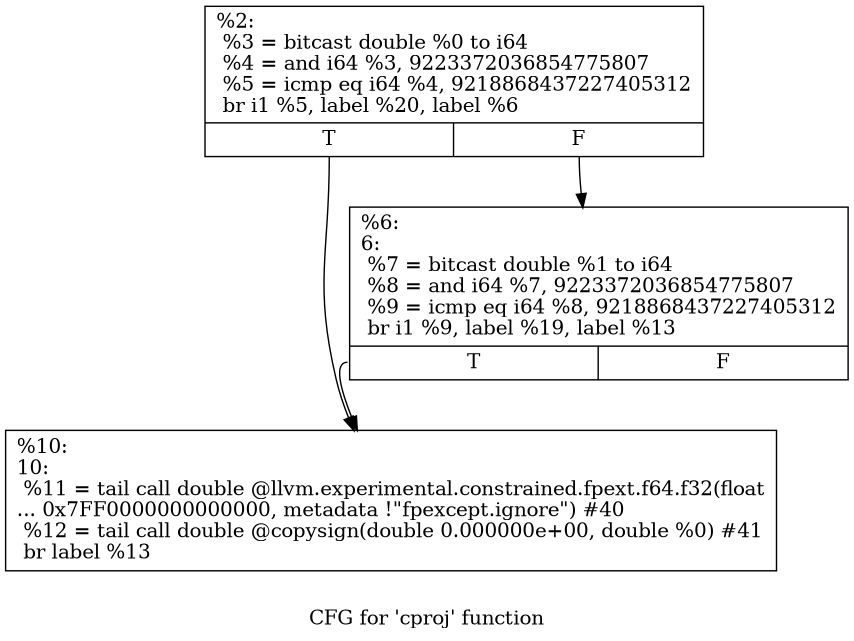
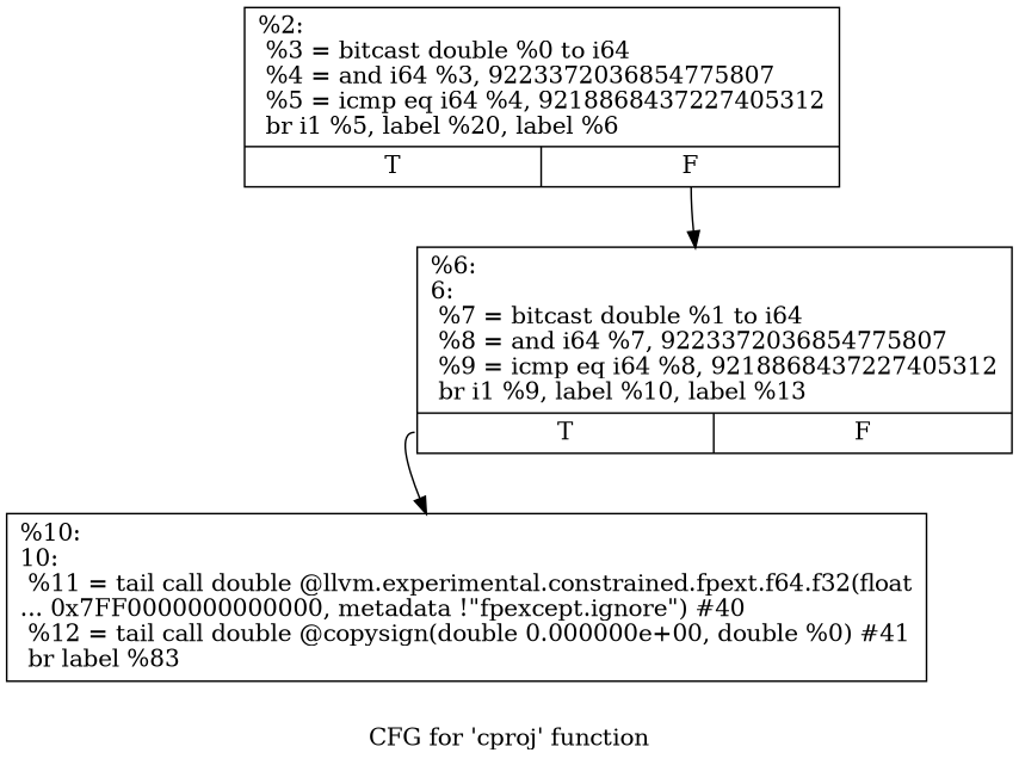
  digraph {
    label="CFG for 'cproj' function"
    node [shape=record]
    edge [tailport=s0]
    n1 [label="{%2:\l  %3 = bitcast double %0 to i64\l  %4 = and i64 %3, 9223372036854775807\l  %5 = icmp eq i64 %4, 9218868437227405312\l  br i1 %5, label %20, label %6\l|{<s0>T|<s1>F}}"]
-   n2 [label="{%10:\l10:                                               \l  %11 = tail call double @llvm.experimental.constrained.fpext.f64.f32(float\l... 0x7FF0000000000000, metadata !\"fpexcept.ignore\") #40\l  %12 = tail call double @copysign(double 0.000000e+00, double %0) #41\l  br label %13\l}"]
-   n3 [label="{%6:\l6:                                                \l  %7 = bitcast double %1 to i64\l  %8 = and i64 %7, 9223372036854775807\l  %9 = icmp eq i64 %8, 9218868437227405312\l  br i1 %9, label %19, label %13\l|{<s0>T|<s1>F}}"]
-   n1 -> n2
+   n2 [label="{%10:\l10:                                               \l  %11 = tail call double @llvm.experimental.constrained.fpext.f64.f32(float\l... 0x7FF0000000000000, metadata !\"fpexcept.ignore\") #40\l  %12 = tail call double @copysign(double 0.000000e+00, double %0) #41\l  br label %83\l}"]
+   n3 [label="{%6:\l6:                                                \l  %7 = bitcast double %1 to i64\l  %8 = and i64 %7, 9223372036854775807\l  %9 = icmp eq i64 %8, 9218868437227405312\l  br i1 %9, label %10, label %13\l|{<s0>T|<s1>F}}"]
    n1 -> n3 [tailport=s1]
    n3 -> n2
  }
